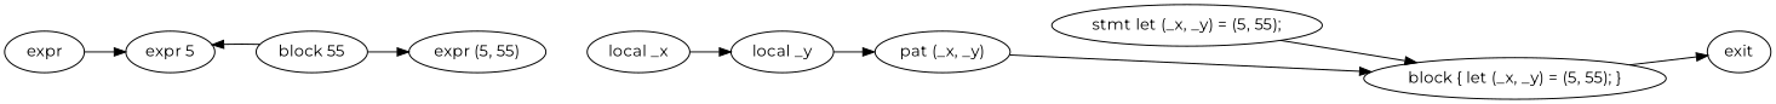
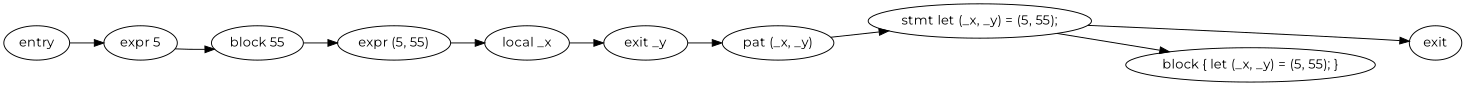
  digraph {
    fontname=Montserrat
    rankdir=LR
    node [fontname=Montserrat]
    edge [fontname=Montserrat]
-   n1 [label=expr]
+   n1 [label=entry]
    n2 [label="expr 5"]
    n3 [label="block 55"]
    n4 [label=exit]
    n5 [label="expr (5, 55)"]
    n6 [label="local _x"]
-   n7 [label="local _y"]
+   n7 [label="exit _y"]
    n8 [label="pat (_x, _y)"]
    n9 [label="stmt let (_x, _y) = (5, 55);"]
    n10 [label="block { let (_x, _y) = (5, 55); }"]
    n1 -> n2
-   n3 -> n2
+   n2 -> n3
    n3 -> n5
+   n5 -> n6
    n6 -> n7
    n7 -> n8
-   n8 -> n10
+   n8 -> n9
    n9 -> n10
-   n10 -> n4
+   n9 -> n4
  }
